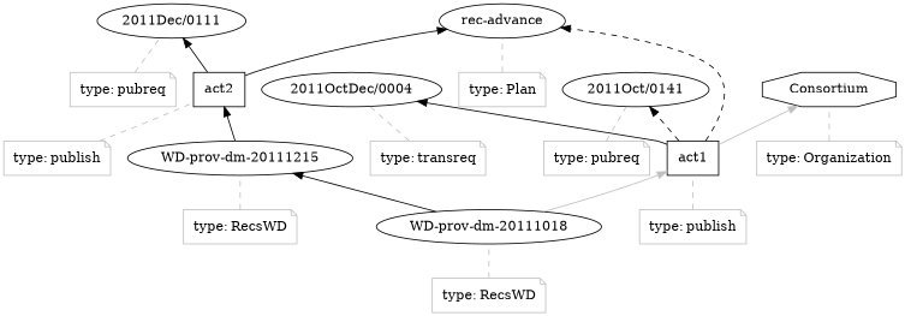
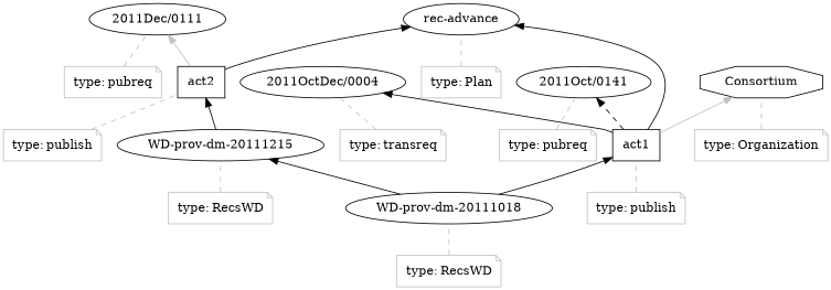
  digraph {
    rankdir=BT
    node [shape=note]
    edge [style=dashed color=gray]
    n1 [label=act1 shape=polygon sides=4]
    n2 [label="rec-advance" shape=""]
    n3 [label="2011OctDec/0004" shape=""]
    n4 [label="2011Oct/0141" shape=""]
    n5 [label=Consortium shape=polygon sides=8]
    n6 [color=gray fontcolor=black label=<<TABLE cellpadding="0" border="0"> 	<TR> 	    <TD align="left">type:</TD> 	    <TD align="left">publish</TD> 	</TR>     </TABLE>>]
    n7 [label=act2 shape=polygon sides=4]
    n8 [label="2011Dec/0111" shape=""]
    n9 [color=gray fontcolor=black label=<<TABLE cellpadding="0" border="0"> 	<TR> 	    <TD align="left">type:</TD> 	    <TD align="left">publish</TD> 	</TR>     </TABLE>>]
    n10 [label="WD-prov-dm-20111018" shape=""]
    n11 [label="WD-prov-dm-20111215" shape=""]
    n12 [color=gray fontcolor=black label=<<TABLE cellpadding="0" border="0"> 	<TR> 	    <TD align="left">type:</TD> 	    <TD align="left">RecsWD</TD> 	</TR>     </TABLE>>]
    n13 [color=gray fontcolor=black label=<<TABLE cellpadding="0" border="0"> 	<TR> 	    <TD align="left">type:</TD> 	    <TD align="left">RecsWD</TD> 	</TR>     </TABLE>>]
    n14 [color=gray fontcolor=black label=<<TABLE cellpadding="0" border="0"> 	<TR> 	    <TD align="left">type:</TD> 	    <TD align="left">Plan</TD> 	</TR>     </TABLE>>]
    n15 [color=gray fontcolor=black label=<<TABLE cellpadding="0" border="0"> 	<TR> 	    <TD align="left">type:</TD> 	    <TD align="left">transreq</TD> 	</TR>     </TABLE>>]
    n16 [color=gray fontcolor=black label=<<TABLE cellpadding="0" border="0"> 	<TR> 	    <TD align="left">type:</TD> 	    <TD align="left">pubreq</TD> 	</TR>     </TABLE>>]
    n17 [color=gray fontcolor=black label=<<TABLE cellpadding="0" border="0"> 	<TR> 	    <TD align="left">type:</TD> 	    <TD align="left">pubreq</TD> 	</TR>     </TABLE>>]
    n18 [color=gray fontcolor=black label=<<TABLE cellpadding="0" border="0"> 	<TR> 	    <TD align="left">type:</TD> 	    <TD align="left">Organization</TD> 	</TR>     </TABLE>>]
-   n1 -> n2 [color=""]
+   n1 -> n2 [style="" color=""]
    n1 -> n3 [style="" color=""]
    n1 -> n4 [color=""]
    n1 -> n5 [style=""]
    n6 -> n1 [arrowhead=none]
    n7 -> n2 [style="" color=""]
-   n7 -> n8 [style="" color=""]
+   n7 -> n8 [style=""]
    n9 -> n7 [arrowhead=none]
-   n10 -> n1 [style=""]
+   n10 -> n1 [style="" color=""]
    n10 -> n11 [style="" color=""]
    n11 -> n7 [style="" color=""]
    n12 -> n10 [arrowhead=none]
    n13 -> n11 [arrowhead=none]
    n14 -> n2 [arrowhead=none]
    n15 -> n3 [arrowhead=none]
    n16 -> n4 [arrowhead=none]
    n17 -> n8 [arrowhead=none]
    n18 -> n5 [arrowhead=none]
  }
